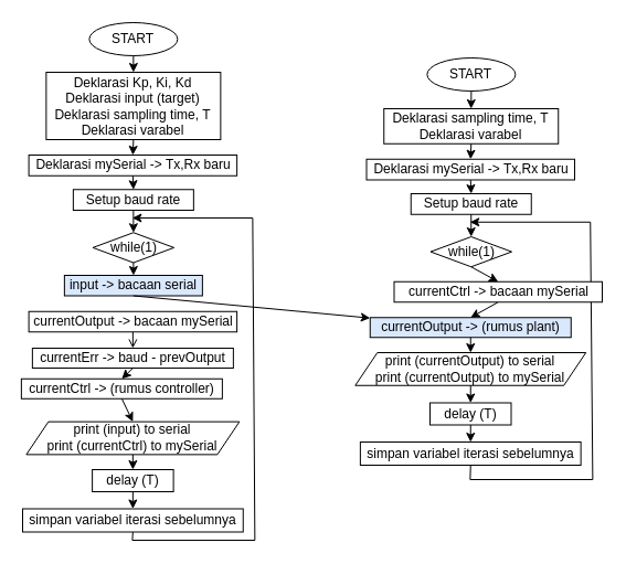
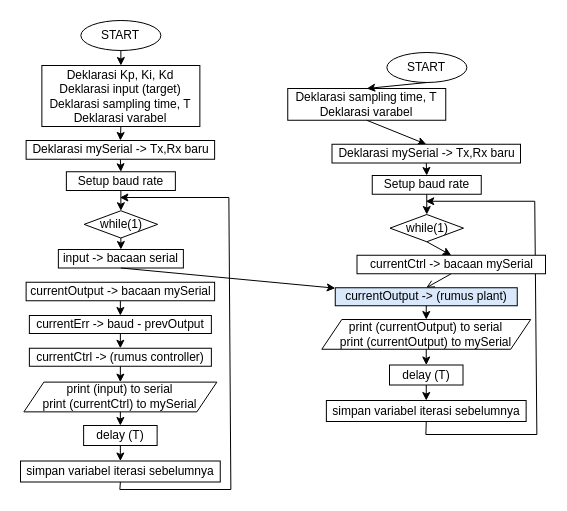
  <mxCell id="0" />
  <mxCell id="1" parent="0" />
  <mxCell id="2" value="START" style="ellipse;whiteSpace=wrap;html=1;fillColor=default;" parent="1" vertex="1"><mxGeometry x="80.37" y="20" width="80" height="30" as="geometry" /></mxCell>
  <mxCell id="3" value="Deklarasi Kp, Ki, Kd&lt;br&gt;Deklarasi input (target)&lt;br&gt;Deklarasi sampling time, T&lt;br&gt;Deklarasi varabel" style="rounded=0;whiteSpace=wrap;html=1;" parent="1" vertex="1"><mxGeometry x="41.37" y="65" width="158" height="61" as="geometry" /></mxCell>
  <mxCell id="4" value="" style="endArrow=classic;html=1;rounded=0;exitX=0.5;exitY=1;exitDx=0;exitDy=0;entryX=0.5;entryY=0;entryDx=0;entryDy=0;" parent="1" source="2" target="3" edge="1"><mxGeometry width="50" height="50" relative="1" as="geometry"><mxPoint x="50.37" y="227" as="sourcePoint" /><mxPoint x="100.37" y="177" as="targetPoint" /></mxGeometry></mxCell>
  <mxCell id="5" value="Setup baud rate" style="rounded=0;whiteSpace=wrap;html=1;" parent="1" vertex="1"><mxGeometry x="65.87" y="171.25" width="109" height="18.75" as="geometry" /></mxCell>
  <mxCell id="6" value="while(1)" style="rhombus;whiteSpace=wrap;html=1;" parent="1" vertex="1"><mxGeometry x="83.62" y="210.25" width="73.5" height="27.25" as="geometry" /></mxCell>
- <mxCell id="7" value="input -&amp;gt; bacaan serial" style="rounded=0;whiteSpace=wrap;html=1;fillColor=#dae8fc;" parent="1" vertex="1"><mxGeometry x="57.87" y="249" width="125" height="18.5" as="geometry" /></mxCell>
+ <mxCell id="7" value="input -&amp;gt; bacaan serial" style="rounded=0;whiteSpace=wrap;html=1;" parent="1" vertex="1"><mxGeometry x="57.87" y="249" width="125" height="18.5" as="geometry" /></mxCell>
  <mxCell id="8" value="print (input) to serial&lt;br&gt;print (currentCtrl) to mySerial" style="shape=parallelogram;perimeter=parallelogramPerimeter;whiteSpace=wrap;html=1;fixedSize=1;" parent="1" vertex="1"><mxGeometry x="23.37" y="381.62" width="193" height="29.75" as="geometry" /></mxCell>
  <mxCell id="9" value="" style="endArrow=classic;html=1;rounded=0;exitX=0.5;exitY=1;exitDx=0;exitDy=0;entryX=0.5;entryY=0;entryDx=0;entryDy=0;" parent="1" source="3" target="21" edge="1"><mxGeometry width="50" height="50" relative="1" as="geometry"><mxPoint x="-99.13" y="459" as="sourcePoint" /><mxPoint x="-49.13" y="409" as="targetPoint" /></mxGeometry></mxCell>
  <mxCell id="10" value="" style="endArrow=classic;html=1;rounded=0;exitX=0.5;exitY=1;exitDx=0;exitDy=0;entryX=0.5;entryY=0;entryDx=0;entryDy=0;" parent="1" source="5" target="6" edge="1"><mxGeometry width="50" height="50" relative="1" as="geometry"><mxPoint x="-99.13" y="481.5" as="sourcePoint" /><mxPoint x="-49.13" y="431.5" as="targetPoint" /></mxGeometry></mxCell>
  <mxCell id="11" value="" style="endArrow=classic;html=1;rounded=0;exitX=0.5;exitY=1;exitDx=0;exitDy=0;entryX=0.5;entryY=0;entryDx=0;entryDy=0;" parent="1" source="6" target="7" edge="1"><mxGeometry width="50" height="50" relative="1" as="geometry"><mxPoint x="-99.13" y="506.75" as="sourcePoint" /><mxPoint x="120.87" y="301.5" as="targetPoint" /></mxGeometry></mxCell>
- <mxCell id="12" value="" style="endArrow=open;html=1;rounded=0;exitX=0.5;exitY=1;exitDx=0;exitDy=0;entryX=0.5;entryY=0;entryDx=0;entryDy=0;" parent="1" source="23" target="19" edge="1"><mxGeometry width="50" height="50" relative="1" as="geometry"><mxPoint x="120.37" y="426.5" as="sourcePoint" /><mxPoint x="120.37" y="479" as="targetPoint" /></mxGeometry></mxCell>
+ <mxCell id="12" value="" style="endArrow=classic;html=1;rounded=0;exitX=0.5;exitY=1;exitDx=0;exitDy=0;entryX=0.5;entryY=0;entryDx=0;entryDy=0;" parent="1" source="23" target="19" edge="1"><mxGeometry width="50" height="50" relative="1" as="geometry"><mxPoint x="120.37" y="426.5" as="sourcePoint" /><mxPoint x="120.37" y="479" as="targetPoint" /></mxGeometry></mxCell>
  <mxCell id="13" value="" style="endArrow=classic;html=1;rounded=0;exitX=0.5;exitY=1;exitDx=0;exitDy=0;" parent="1" source="16" edge="1"><mxGeometry width="50" height="50" relative="1" as="geometry"><mxPoint x="291.37" y="770" as="sourcePoint" /><mxPoint x="119.37" y="197" as="targetPoint" /><Array as="points"><mxPoint x="119.37" y="489" /><mxPoint x="230.37" y="489" /><mxPoint x="228.37" y="197" /></Array></mxGeometry></mxCell>
  <mxCell id="14" value="" style="endArrow=classic;html=1;rounded=0;exitX=0.5;exitY=1;exitDx=0;exitDy=0;" parent="1" source="7" target="44" edge="1"><mxGeometry width="50" height="50" relative="1" as="geometry"><mxPoint x="198.37" y="417.5" as="sourcePoint" /><mxPoint x="120.37" y="391.5" as="targetPoint" /></mxGeometry></mxCell>
  <mxCell id="15" value="delay (T)" style="rounded=0;whiteSpace=wrap;html=1;" parent="1" vertex="1"><mxGeometry x="83.12" y="425" width="73.5" height="20" as="geometry" /></mxCell>
  <mxCell id="16" value="simpan variabel iterasi sebelumnya" style="rounded=0;whiteSpace=wrap;html=1;" parent="1" vertex="1"><mxGeometry x="20" y="460.5" width="199.75" height="21" as="geometry" /></mxCell>
  <mxCell id="17" value="" style="endArrow=classic;html=1;rounded=0;exitX=0.5;exitY=1;exitDx=0;exitDy=0;entryX=0.5;entryY=0;entryDx=0;entryDy=0;" parent="1" source="8" target="15" edge="1"><mxGeometry width="50" height="50" relative="1" as="geometry"><mxPoint x="307.37" y="705" as="sourcePoint" /><mxPoint x="357.37" y="655" as="targetPoint" /></mxGeometry></mxCell>
  <mxCell id="18" value="" style="endArrow=classic;html=1;rounded=0;exitX=0.5;exitY=1;exitDx=0;exitDy=0;entryX=0.5;entryY=0;entryDx=0;entryDy=0;" parent="1" source="15" target="16" edge="1"><mxGeometry width="50" height="50" relative="1" as="geometry"><mxPoint x="307.37" y="705" as="sourcePoint" /><mxPoint x="357.37" y="655" as="targetPoint" /></mxGeometry></mxCell>
  <mxCell id="19" value="currentErr -&amp;gt; baud - prevOutput" style="rounded=0;whiteSpace=wrap;html=1;" parent="1" vertex="1"><mxGeometry x="28.87" y="315" width="182" height="18" as="geometry" /></mxCell>
  <mxCell id="20" value="" style="endArrow=classic;html=1;rounded=0;exitX=0.5;exitY=1;exitDx=0;exitDy=0;entryX=0.5;entryY=0;entryDx=0;entryDy=0;" parent="1" source="19" target="24" edge="1"><mxGeometry width="50" height="50" relative="1" as="geometry"><mxPoint x="248.37" y="494" as="sourcePoint" /><mxPoint x="119.87" y="488" as="targetPoint" /></mxGeometry></mxCell>
  <mxCell id="21" value="Deklarasi mySerial -&amp;gt; Tx,Rx baru" style="rounded=0;whiteSpace=wrap;html=1;" vertex="1" parent="1"><mxGeometry x="25.62" y="140" width="188.5" height="18.75" as="geometry" /></mxCell>
  <mxCell id="22" value="" style="endArrow=classic;html=1;rounded=0;exitX=0.5;exitY=1;exitDx=0;exitDy=0;entryX=0.5;entryY=0;entryDx=0;entryDy=0;" edge="1" parent="1" source="21" target="5"><mxGeometry width="50" height="50" relative="1" as="geometry"><mxPoint x="126.37" y="225" as="sourcePoint" /><mxPoint x="176.37" y="175" as="targetPoint" /></mxGeometry></mxCell>
  <mxCell id="23" value="currentOutput -&amp;gt; bacaan mySerial" style="rounded=0;whiteSpace=wrap;html=1;" vertex="1" parent="1"><mxGeometry x="25.62" y="281.75" width="188.5" height="18.5" as="geometry" /></mxCell>
- <mxCell id="24" value="currentCtrl -&amp;gt; (rumus controller)" style="rounded=0;whiteSpace=wrap;html=1;" vertex="1" parent="1"><mxGeometry x="18.87" y="342.75" width="182" height="18" as="geometry" /></mxCell>
+ <mxCell id="24" value="currentCtrl -&amp;gt; (rumus controller)" style="rounded=0;whiteSpace=wrap;html=1;" vertex="1" parent="1"><mxGeometry x="28.87" y="347.75" width="182" height="18" as="geometry" /></mxCell>
  <mxCell id="25" value="" style="endArrow=classic;html=1;rounded=0;exitX=0.5;exitY=1;exitDx=0;exitDy=0;entryX=0.5;entryY=0;entryDx=0;entryDy=0;" edge="1" parent="1" source="24" target="8"><mxGeometry width="50" height="50" relative="1" as="geometry"><mxPoint x="3.37" y="524" as="sourcePoint" /><mxPoint x="53.37" y="474" as="targetPoint" /></mxGeometry></mxCell>
  <mxCell id="26" value="START" style="ellipse;whiteSpace=wrap;html=1;fillColor=default;" vertex="1" parent="1"><mxGeometry x="386.37" y="52" width="80" height="30" as="geometry" /></mxCell>
- <mxCell id="27" value="Deklarasi sampling time, T&lt;br&gt;Deklarasi varabel" style="rounded=0;whiteSpace=wrap;html=1;" vertex="1" parent="1"><mxGeometry x="347.25" y="98" width="158" height="31.75" as="geometry" /></mxCell>
+ <mxCell id="27" value="Deklarasi sampling time, T&lt;br&gt;Deklarasi varabel" style="rounded=0;whiteSpace=wrap;html=1;" vertex="1" parent="1"><mxGeometry x="287.25" y="88" width="158" height="31.75" as="geometry" /></mxCell>
  <mxCell id="28" value="" style="endArrow=classic;html=1;rounded=0;exitX=0.5;exitY=1;exitDx=0;exitDy=0;entryX=0.5;entryY=0;entryDx=0;entryDy=0;" edge="1" parent="1" source="26" target="27"><mxGeometry width="50" height="50" relative="1" as="geometry"><mxPoint x="356.25" y="230.75" as="sourcePoint" /><mxPoint x="406.25" y="180.75" as="targetPoint" /></mxGeometry></mxCell>
  <mxCell id="29" value="Setup baud rate" style="rounded=0;whiteSpace=wrap;html=1;" vertex="1" parent="1"><mxGeometry x="371.75" y="175" width="109" height="18.75" as="geometry" /></mxCell>
  <mxCell id="30" value="while(1)" style="rhombus;whiteSpace=wrap;html=1;" vertex="1" parent="1"><mxGeometry x="389.5" y="214" width="73.5" height="27.25" as="geometry" /></mxCell>
  <mxCell id="31" value="print (currentOutput) to serial&lt;br&gt;print (currentOutput) to mySerial" style="shape=parallelogram;perimeter=parallelogramPerimeter;whiteSpace=wrap;html=1;fixedSize=1;" vertex="1" parent="1"><mxGeometry x="321.31" y="319" width="208.88" height="29.75" as="geometry" /></mxCell>
  <mxCell id="32" value="" style="endArrow=classic;html=1;rounded=0;exitX=0.5;exitY=1;exitDx=0;exitDy=0;entryX=0.5;entryY=0;entryDx=0;entryDy=0;" edge="1" parent="1" source="27" target="41"><mxGeometry width="50" height="50" relative="1" as="geometry"><mxPoint x="206.75" y="462.75" as="sourcePoint" /><mxPoint x="256.75" y="412.75" as="targetPoint" /></mxGeometry></mxCell>
  <mxCell id="33" value="" style="endArrow=classic;html=1;rounded=0;exitX=0.5;exitY=1;exitDx=0;exitDy=0;entryX=0.5;entryY=0;entryDx=0;entryDy=0;" edge="1" parent="1" source="29" target="30"><mxGeometry width="50" height="50" relative="1" as="geometry"><mxPoint x="206.75" y="485.25" as="sourcePoint" /><mxPoint x="256.75" y="435.25" as="targetPoint" /></mxGeometry></mxCell>
  <mxCell id="34" value="" style="endArrow=classic;html=1;rounded=0;exitX=0.5;exitY=1;exitDx=0;exitDy=0;" edge="1" parent="1" source="37"><mxGeometry width="50" height="50" relative="1" as="geometry"><mxPoint x="597.25" y="773.75" as="sourcePoint" /><mxPoint x="425.25" y="200.75" as="targetPoint" /><Array as="points"><mxPoint x="425.37" y="434" /><mxPoint x="536.37" y="434" /><mxPoint x="534.25" y="200.75" /></Array></mxGeometry></mxCell>
  <mxCell id="35" value="" style="endArrow=classic;html=1;rounded=0;exitX=0.5;exitY=1;exitDx=0;exitDy=0;entryX=0.5;entryY=0;entryDx=0;entryDy=0;" edge="1" parent="1" source="30" target="43"><mxGeometry width="50" height="50" relative="1" as="geometry"><mxPoint x="426.25" y="271.25" as="sourcePoint" /><mxPoint x="426.25" y="395.25" as="targetPoint" /></mxGeometry></mxCell>
  <mxCell id="36" value="delay (T)" style="rounded=0;whiteSpace=wrap;html=1;" vertex="1" parent="1"><mxGeometry x="389" y="364.5" width="73.5" height="20" as="geometry" /></mxCell>
  <mxCell id="37" value="simpan variabel iterasi sebelumnya" style="rounded=0;whiteSpace=wrap;html=1;" vertex="1" parent="1"><mxGeometry x="325.88" y="400" width="199.75" height="21" as="geometry" /></mxCell>
  <mxCell id="38" value="" style="endArrow=classic;html=1;rounded=0;exitX=0.5;exitY=1;exitDx=0;exitDy=0;entryX=0.5;entryY=0;entryDx=0;entryDy=0;" edge="1" parent="1" source="31" target="36"><mxGeometry width="50" height="50" relative="1" as="geometry"><mxPoint x="613.25" y="644.5" as="sourcePoint" /><mxPoint x="663.25" y="594.5" as="targetPoint" /></mxGeometry></mxCell>
  <mxCell id="39" value="" style="endArrow=classic;html=1;rounded=0;exitX=0.5;exitY=1;exitDx=0;exitDy=0;entryX=0.5;entryY=0;entryDx=0;entryDy=0;" edge="1" parent="1" source="36" target="37"><mxGeometry width="50" height="50" relative="1" as="geometry"><mxPoint x="613.25" y="644.5" as="sourcePoint" /><mxPoint x="663.25" y="594.5" as="targetPoint" /></mxGeometry></mxCell>
- <mxCell id="40" value="" style="endArrow=classic;html=1;rounded=0;exitX=0.5;exitY=1;exitDx=0;exitDy=0;entryX=0.5;entryY=0;entryDx=0;entryDy=0;" edge="1" parent="1" source="43" target="44"><mxGeometry width="50" height="50" relative="1" as="geometry"><mxPoint x="425.75" y="272.5" as="sourcePoint" /><mxPoint x="425.75" y="427.5" as="targetPoint" /></mxGeometry></mxCell>
+ <mxCell id="40" value="" style="endArrow=open;html=1;rounded=0;exitX=0.5;exitY=1;exitDx=0;exitDy=0;entryX=0.5;entryY=0;entryDx=0;entryDy=0;" edge="1" parent="1" source="43" target="44"><mxGeometry width="50" height="50" relative="1" as="geometry"><mxPoint x="425.75" y="272.5" as="sourcePoint" /><mxPoint x="425.75" y="427.5" as="targetPoint" /></mxGeometry></mxCell>
  <mxCell id="41" value="Deklarasi mySerial -&amp;gt; Tx,Rx baru" style="rounded=0;whiteSpace=wrap;html=1;" vertex="1" parent="1"><mxGeometry x="331.5" y="143.75" width="188.5" height="18.75" as="geometry" /></mxCell>
  <mxCell id="42" value="" style="endArrow=classic;html=1;rounded=0;exitX=0.5;exitY=1;exitDx=0;exitDy=0;entryX=0.5;entryY=0;entryDx=0;entryDy=0;" edge="1" parent="1" source="41" target="29"><mxGeometry width="50" height="50" relative="1" as="geometry"><mxPoint x="432.25" y="228.75" as="sourcePoint" /><mxPoint x="482.25" y="178.75" as="targetPoint" /></mxGeometry></mxCell>
  <mxCell id="43" value="currentCtrl -&amp;gt; bacaan mySerial" style="rounded=0;whiteSpace=wrap;html=1;" vertex="1" parent="1"><mxGeometry x="356.5" y="254.75" width="188.5" height="18.5" as="geometry" /></mxCell>
  <mxCell id="44" value="currentOutput -&amp;gt; (rumus plant)" style="rounded=0;whiteSpace=wrap;html=1;fillColor=#dae8fc;" vertex="1" parent="1"><mxGeometry x="334.75" y="287.25" width="182" height="18" as="geometry" /></mxCell>
  <mxCell id="45" value="" style="endArrow=classic;html=1;rounded=0;exitX=0.5;exitY=1;exitDx=0;exitDy=0;entryX=0.5;entryY=0;entryDx=0;entryDy=0;" edge="1" parent="1" source="44" target="31"><mxGeometry width="50" height="50" relative="1" as="geometry"><mxPoint x="309.25" y="463.5" as="sourcePoint" /><mxPoint x="359.25" y="413.5" as="targetPoint" /></mxGeometry></mxCell>
